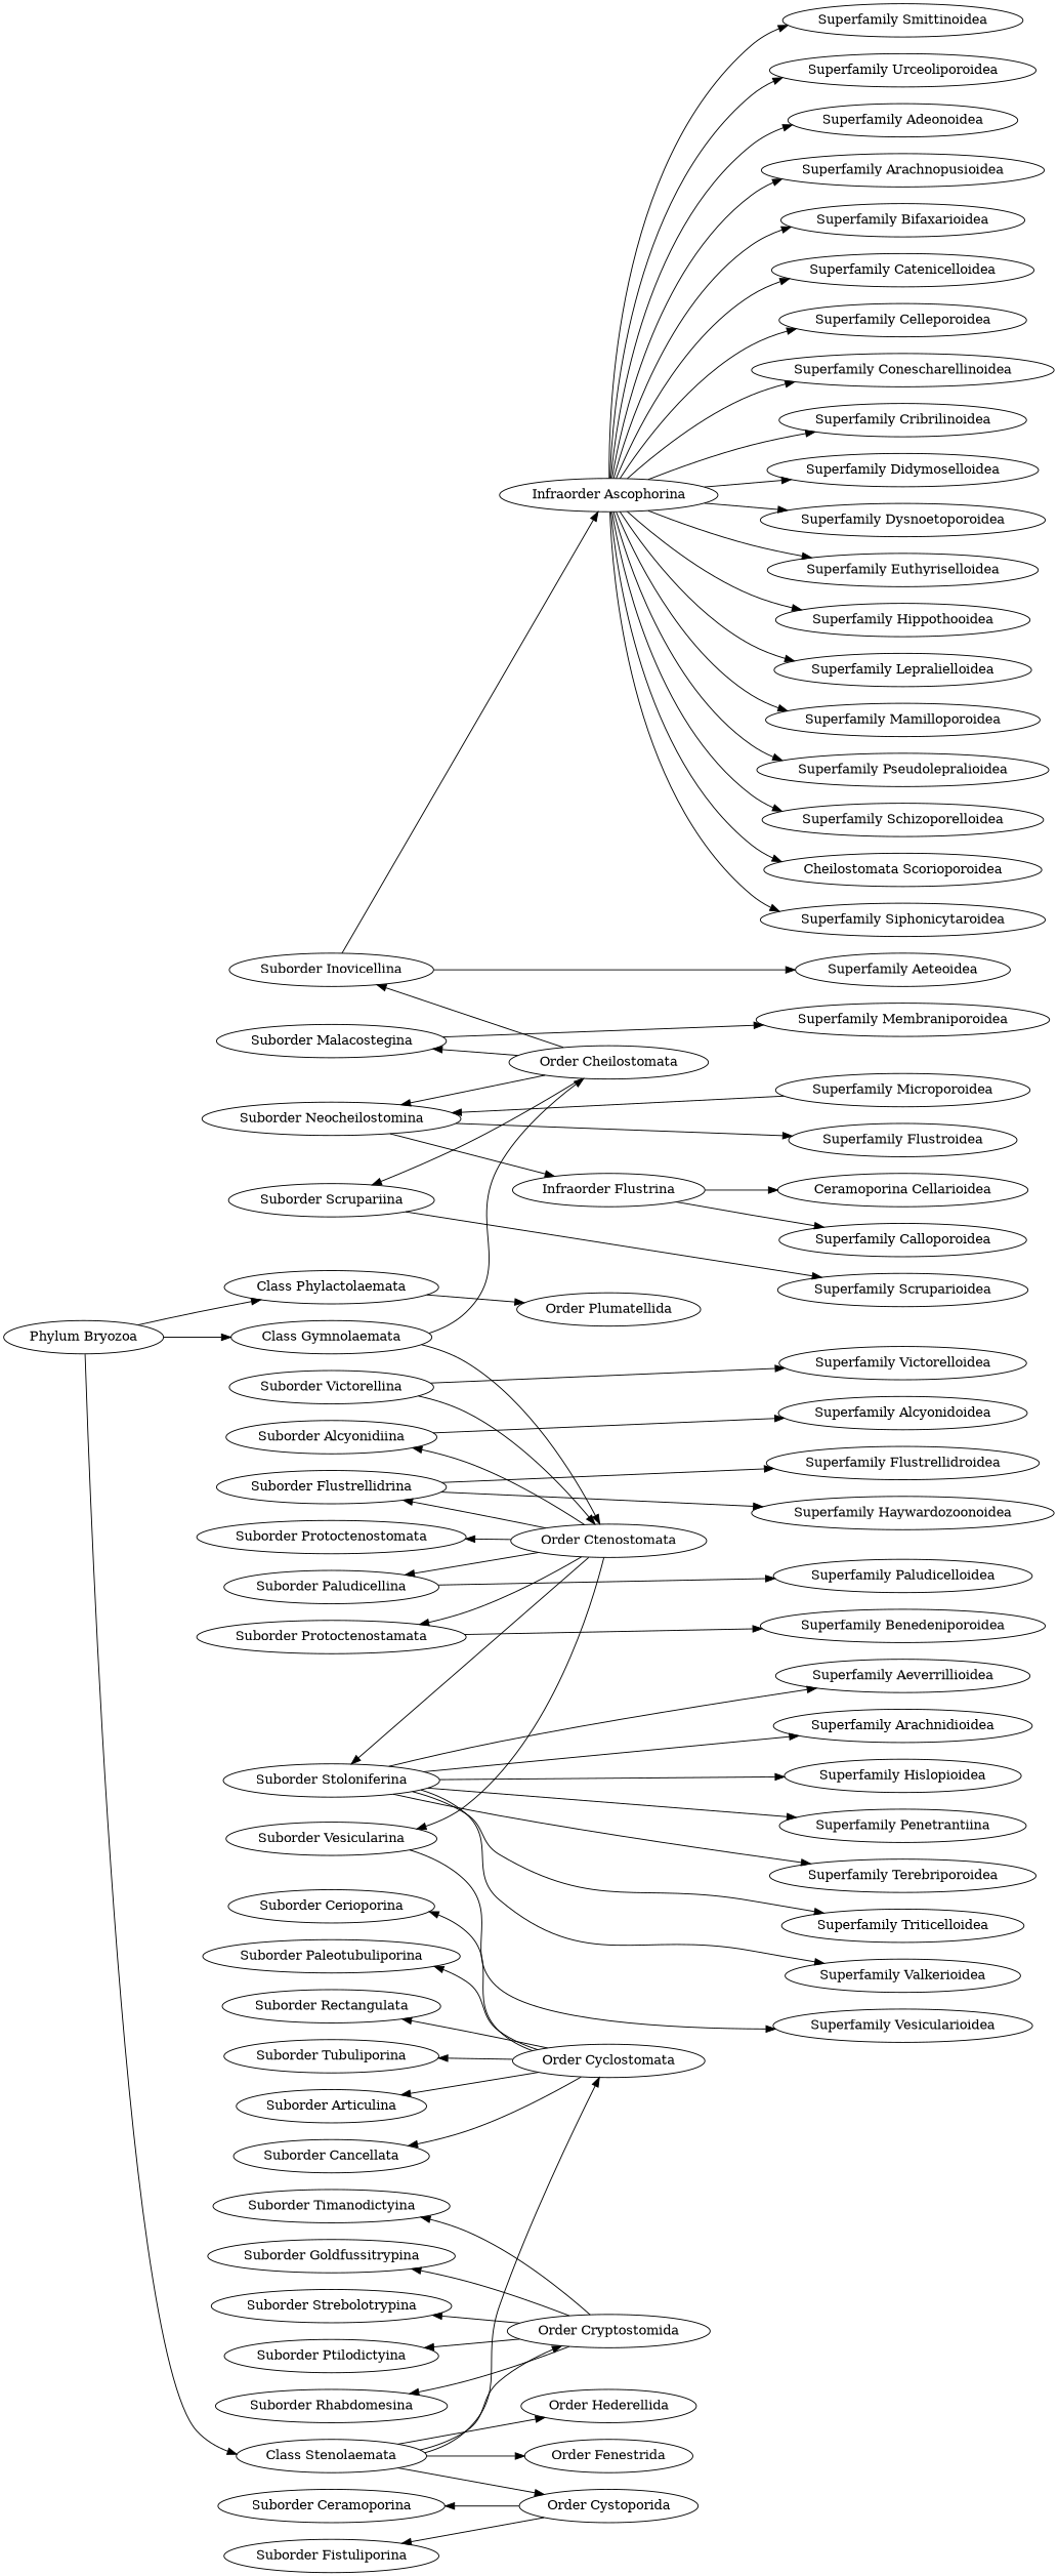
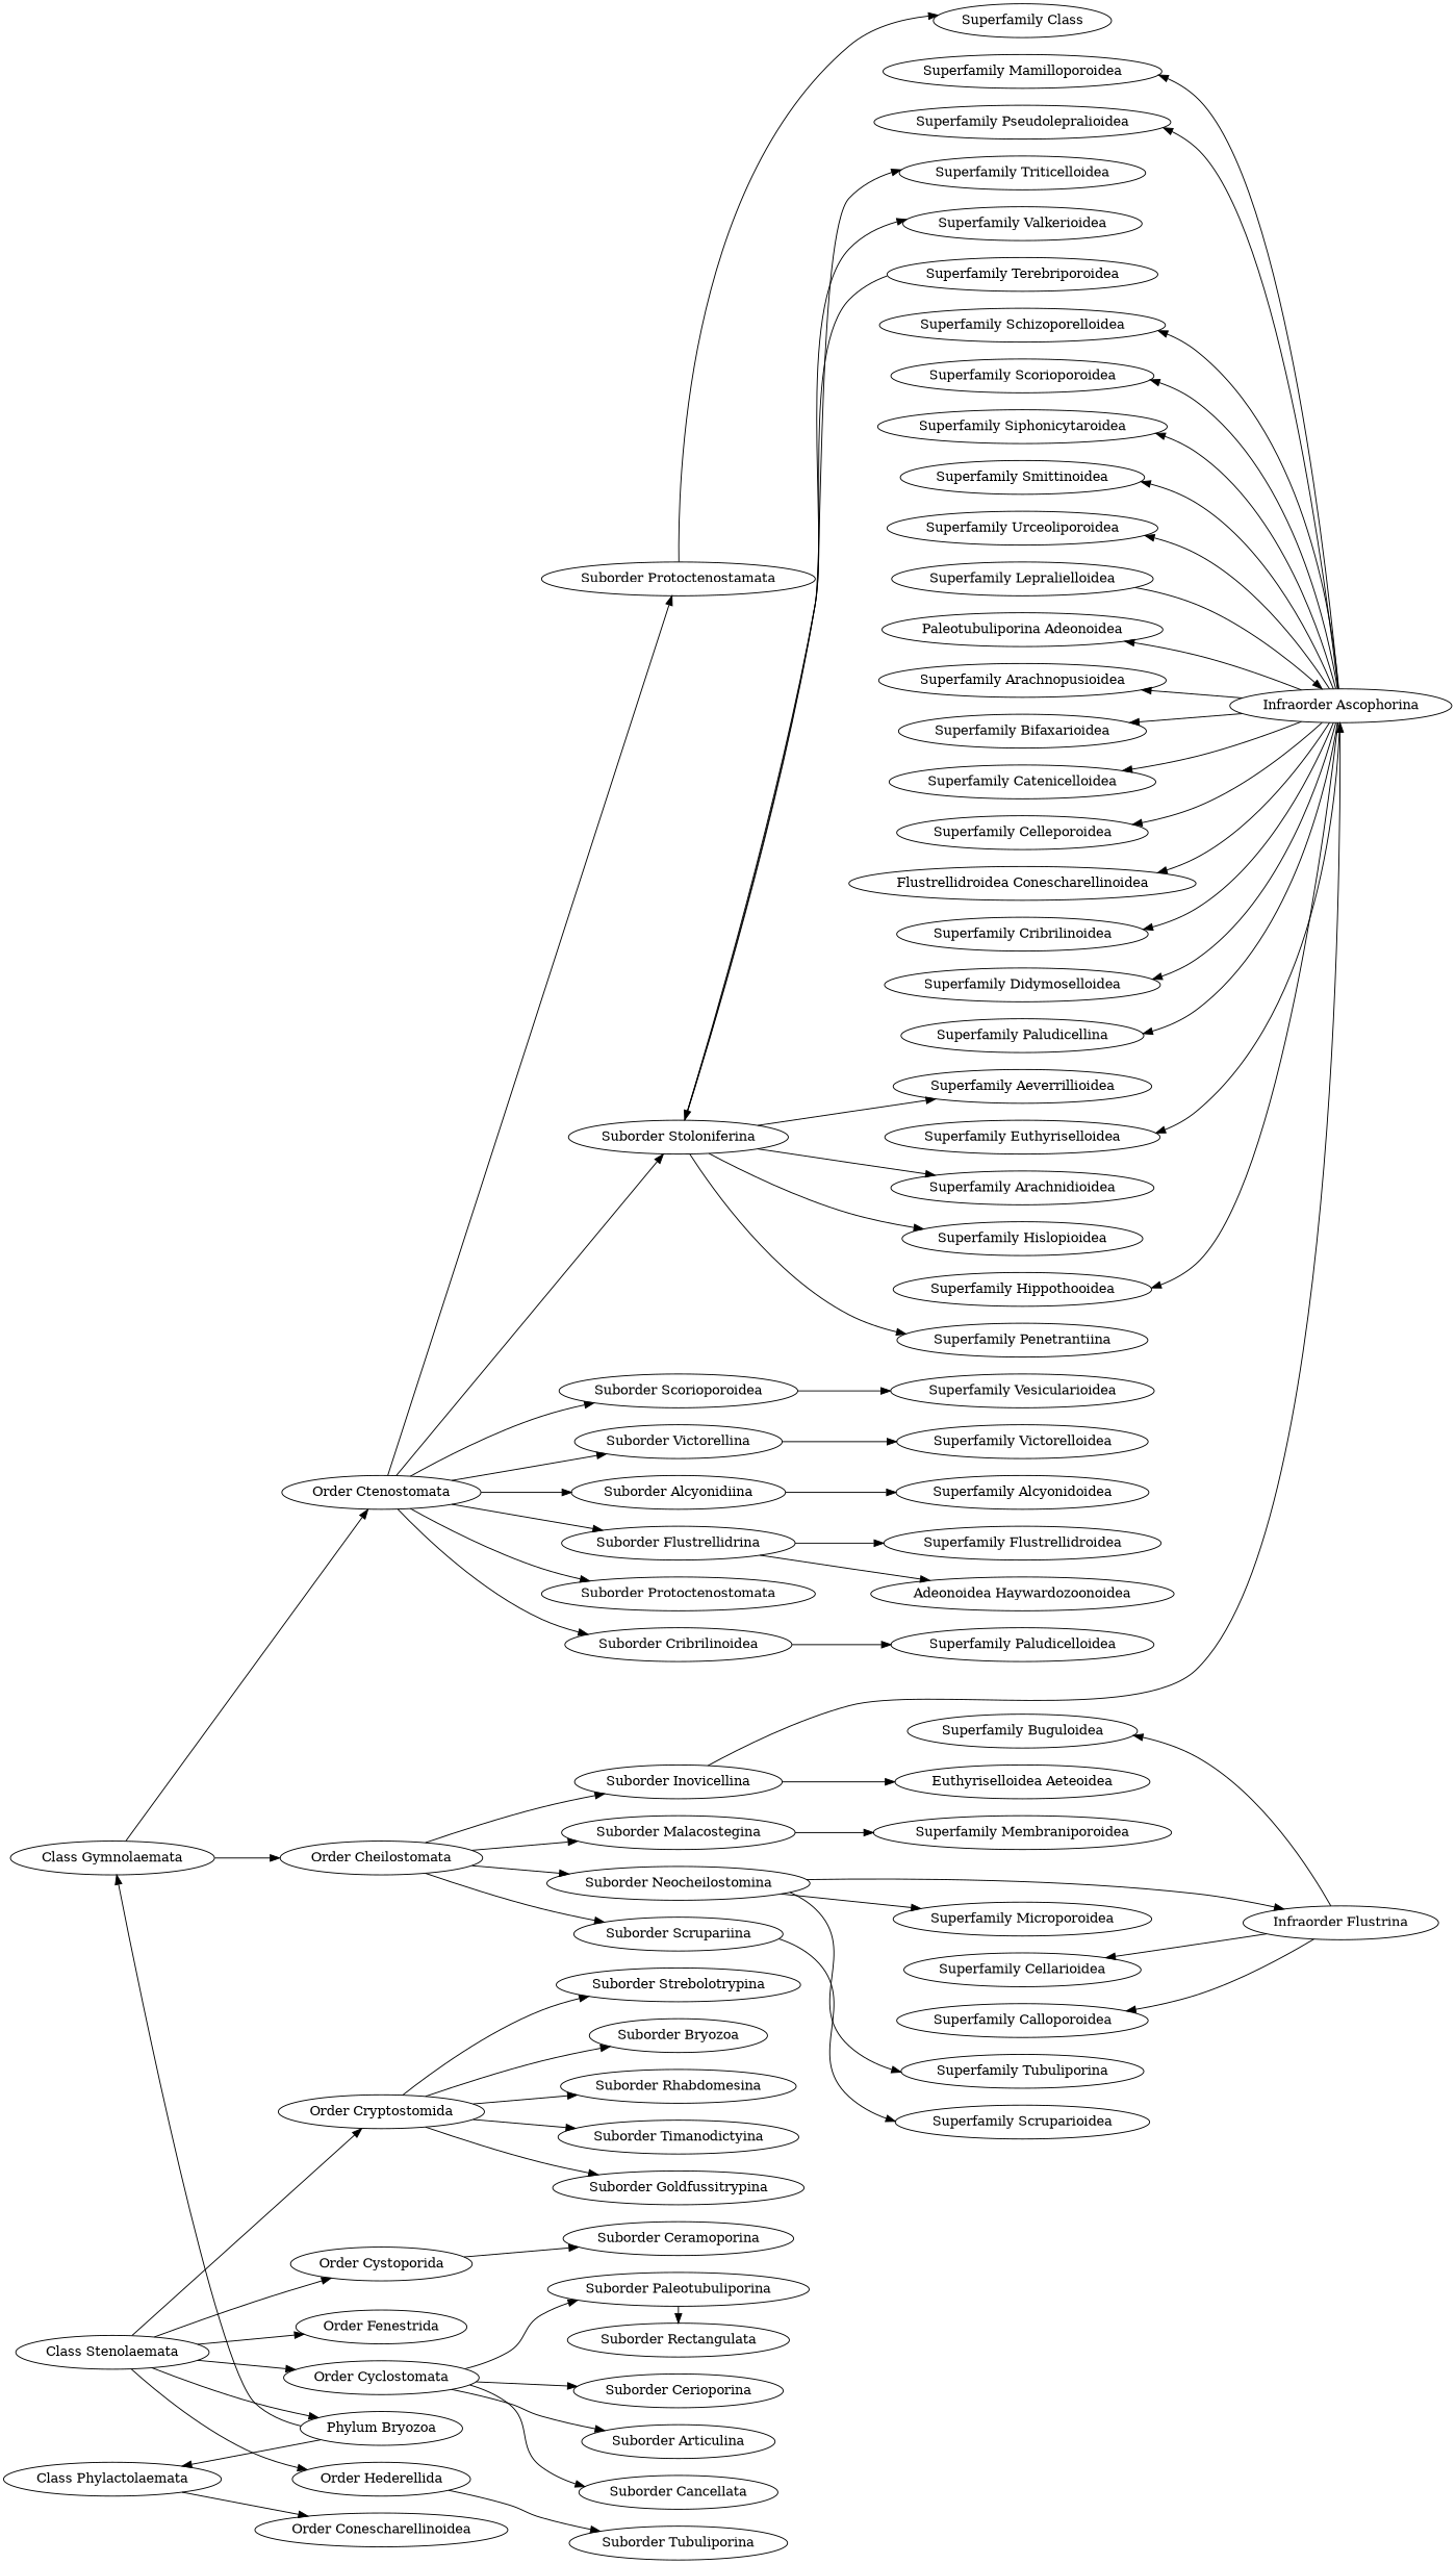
  digraph {
    rankdir=LR
    node [rank=Superfamily]
    n1 [label="Suborder Inovicellina" rank=Suborder]
    n2 [label="Suborder Malacostegina" rank=Suborder]
    n3 [label="Suborder Neocheilostomina" rank=Suborder]
    n4 [label="Suborder Scrupariina" rank=Suborder]
    n5 [label="Suborder Articulina" rank=Suborder]
    n6 [label="Suborder Cancellata" rank=Suborder]
    n7 [label="Suborder Cerioporina" rank=Suborder]
    n8 [label="Suborder Paleotubuliporina" rank=Suborder]
    n9 [label="Suborder Rectangulata" rank=Suborder]
    n10 [label="Suborder Tubuliporina" rank=Suborder]
    n11 [label="Suborder Alcyonidiina" rank=Suborder]
    n12 [label="Suborder Flustrellidrina" rank=Suborder]
-   n13 [label="Suborder Paludicellina" rank=Suborder]
+   n13 [label="Suborder Cribrilinoidea" rank=Suborder]
    n14 [label="Suborder Protoctenostamata" rank=Suborder]
    n15 [label="Suborder Protoctenostomata" rank=Suborder]
    n16 [label="Suborder Stoloniferina" rank=Suborder]
-   n17 [label="Suborder Vesicularina" rank=Suborder]
+   n17 [label="Suborder Scorioporoidea" rank=Suborder]
    n18 [label="Suborder Victorellina" rank=Suborder]
-   n19 [label="Suborder Ptilodictyina" rank=Suborder]
+   n19 [label="Suborder Bryozoa" rank=Suborder]
    n20 [label="Suborder Rhabdomesina" rank=Suborder]
    n21 [label="Suborder Timanodictyina" rank=Suborder]
    n22 [label="Suborder Goldfussitrypina" rank=Suborder]
    n23 [label="Suborder Strebolotrypina" rank=Suborder]
    n24 [label="Suborder Ceramoporina" rank=Suborder]
-   n25 [label="Suborder Fistuliporina" rank=Suborder]
    n26 [label="Order Cyclostomata" rank=Order]
    n27 [label="Order Hederellida" rank=Order]
    n28 [label="Order Cryptostomida" rank=Order]
    n29 [label="Order Cystoporida" rank=Order]
    n30 [label="Order Fenestrida" rank=Order]
    n31 [label="Order Ctenostomata" rank=Order]
    n32 [label="Order Cheilostomata" rank=Order]
-   n33 [label="Order Plumatellida" rank=Order]
+   n33 [label="Order Conescharellinoidea" rank=Order]
    n34 [label="Superfamily Aeverrillioidea"]
    n35 [label="Superfamily Alcyonidoidea"]
    n36 [label="Superfamily Arachnidioidea"]
-   n37 [label="Superfamily Benedeniporoidea"]
+   n37 [label="Superfamily Class"]
    n38 [label="Superfamily Flustrellidroidea"]
-   n39 [label="Superfamily Haywardozoonoidea"]
+   n39 [label="Adeonoidea Haywardozoonoidea"]
    n40 [label="Superfamily Hislopioidea"]
    n41 [label="Superfamily Paludicelloidea"]
    n42 [label="Superfamily Penetrantiina"]
    n43 [label="Superfamily Terebriporoidea"]
    n44 [label="Superfamily Triticelloidea"]
    n45 [label="Superfamily Valkerioidea"]
    n46 [label="Superfamily Vesicularioidea"]
    n47 [label="Superfamily Victorelloidea"]
-   n48 [label="Superfamily Adeonoidea"]
-   n49 [label="Superfamily Aeteoidea"]
+   n48 [label="Paleotubuliporina Adeonoidea"]
+   n49 [label="Euthyriselloidea Aeteoidea"]
    n50 [label="Superfamily Arachnopusioidea"]
    n51 [label="Superfamily Bifaxarioidea"]
+   n52 [label="Superfamily Buguloidea"]
    n53 [label="Superfamily Calloporoidea"]
    n54 [label="Superfamily Catenicelloidea"]
-   n55 [label="Ceramoporina Cellarioidea"]
+   n55 [label="Superfamily Cellarioidea"]
    n56 [label="Superfamily Celleporoidea"]
-   n57 [label="Superfamily Conescharellinoidea"]
+   n57 [label="Flustrellidroidea Conescharellinoidea"]
    n58 [label="Superfamily Cribrilinoidea"]
    n59 [label="Superfamily Didymoselloidea"]
-   n60 [label="Superfamily Dysnoetoporoidea"]
+   n60 [label="Superfamily Paludicellina"]
    n61 [label="Superfamily Euthyriselloidea"]
-   n62 [label="Superfamily Flustroidea"]
+   n62 [label="Superfamily Tubuliporina"]
    n63 [label="Superfamily Hippothooidea"]
    n64 [label="Superfamily Lepralielloidea"]
    n65 [label="Superfamily Mamilloporoidea"]
    n66 [label="Superfamily Membraniporoidea"]
    n67 [label="Superfamily Microporoidea"]
    n68 [label="Superfamily Pseudolepralioidea"]
    n69 [label="Superfamily Schizoporelloidea"]
-   n70 [label="Cheilostomata Scorioporoidea"]
+   n70 [label="Superfamily Scorioporoidea"]
    n71 [label="Superfamily Scruparioidea"]
    n72 [label="Superfamily Siphonicytaroidea"]
    n73 [label="Superfamily Smittinoidea"]
    n74 [label="Superfamily Urceoliporoidea"]
    n75 [label="Infraorder Ascophorina" rank=Infraorder]
    n76 [label="Infraorder Flustrina" rank=Infraorder]
    n77 [label="Class Stenolaemata" rank=Class]
    n78 [label="Class Gymnolaemata" rank=Class]
    n79 [label="Class Phylactolaemata" rank=Class]
    n80 [label="Phylum Bryozoa" rank=Phylum]
    subgraph sub_1 {
      rank=same
      n1
      n2
      n3
      n4
      n5
      n6
      n7
      n8
      n9
      n10
      n11
      n12
      n13
      n14
      n15
      n16
      n17
      n18
      n19
      n20
      n21
      n22
      n23
      n24
-     n25
    }
    subgraph sub_2 {
      rank=same
      n26
      n27
      n28
      n29
      n30
      n31
      n32
      n33
    }
    subgraph sub_3 {
      rank=same
      n34
      n35
      n36
      n37
      n38
      n39
      n40
      n41
      n42
      n43
      n44
      n45
      n46
      n47
      n48
      n49
      n50
      n51
+     n52
      n53
      n54
      n55
      n56
      n57
      n58
      n59
      n60
      n61
      n62
      n63
      n64
      n65
      n66
      n67
      n68
      n69
      n70
      n71
      n72
      n73
      n74
    }
    subgraph sub_4 {
      rank=same
      n75
      n76
    }
    subgraph sub_5 {
      rank=same
      n77
      n78
      n79
    }
    subgraph sub_6 {
      rank=same
      n80
    }
    n1 -> n49
    n1 -> n75
    n2 -> n66
    n3 -> n62
-   n67 -> n3
+   n3 -> n67
    n3 -> n76
    n4 -> n71
    n11 -> n35
    n12 -> n38
    n12 -> n39
    n13 -> n41
    n14 -> n37
    n16 -> n34
    n16 -> n36
    n16 -> n40
    n16 -> n42
-   n16 -> n43
+   n43 -> n16
    n16 -> n44
    n16 -> n45
    n17 -> n46
    n18 -> n47
    n26 -> n5
    n26 -> n6
    n26 -> n7
    n26 -> n8
-   n26 -> n9
-   n26 -> n10
+   n8 -> n9
+   n27 -> n10
    n28 -> n19
    n28 -> n20
    n28 -> n21
    n28 -> n22
    n28 -> n23
    n29 -> n24
-   n29 -> n25
    n31 -> n11
    n31 -> n12
    n31 -> n13
    n31 -> n14
    n31 -> n15
    n31 -> n16
    n31 -> n17
-   n18 -> n31
+   n31 -> n18
    n32 -> n1
    n32 -> n2
    n32 -> n3
    n32 -> n4
    n75 -> n48
    n75 -> n50
    n75 -> n51
    n75 -> n54
    n75 -> n56
    n75 -> n57
    n75 -> n58
    n75 -> n59
    n75 -> n60
    n75 -> n61
    n75 -> n63
-   n75 -> n64
+   n64 -> n75
    n75 -> n65
    n75 -> n68
    n75 -> n69
    n75 -> n70
    n75 -> n72
    n75 -> n73
    n75 -> n74
+   n76 -> n52
    n76 -> n53
    n76 -> n55
    n77 -> n26
    n77 -> n27
    n77 -> n28
    n77 -> n29
    n77 -> n30
    n78 -> n31
    n78 -> n32
    n79 -> n33
-   n80 -> n77
+   n77 -> n80
    n80 -> n78
    n80 -> n79
  }
